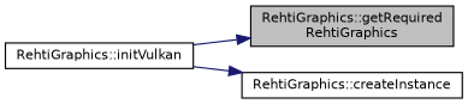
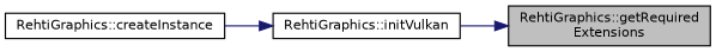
  digraph {
    rankdir=RL
    node [color=black fillcolor=white fontname=Helvetica fontsize=10 shape=record style=filled]
    edge [color=midnightblue dir=back fontname=Helvetica fontsize=10 labelfontname=Helvetica labelfontsize=10 style=solid]
-   n1 [fillcolor=grey75 fontcolor=black height=0.2 label="RehtiGraphics::getRequired\lRehtiGraphics" width=0.4]
+   n1 [fillcolor=grey75 fontcolor=black height=0.2 label="RehtiGraphics::getRequired\lExtensions" width=0.4]
    n2 [height=0.2 label="RehtiGraphics::initVulkan" width=0.4]
    n3 [height=0.2 label="RehtiGraphics::createInstance" width=0.4]
    n1 -> n2
-   n3 -> n2
+   n2 -> n3
  }
